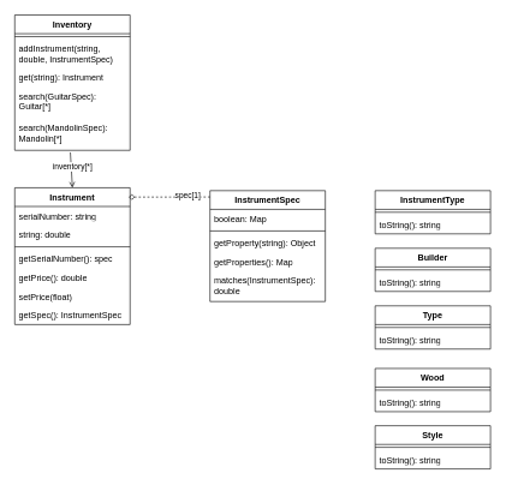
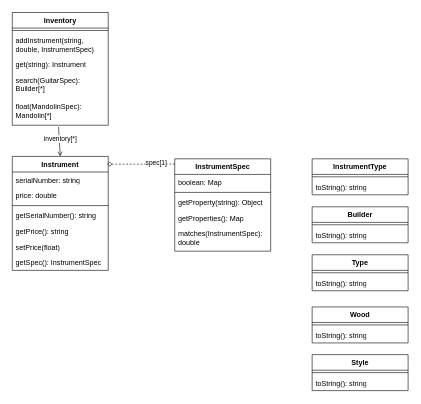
  <mxCell id="0" />
  <mxCell id="1" parent="0" />
  <mxCell id="2" value="Inventory" style="swimlane;fontStyle=1;align=center;verticalAlign=top;childLayout=stackLayout;horizontal=1;startSize=26;horizontalStack=0;resizeParent=1;resizeParentMax=0;resizeLast=0;collapsible=1;marginBottom=0;whiteSpace=wrap;html=1;" parent="1" vertex="1"><mxGeometry x="20" y="20" width="160" height="188" as="geometry" /></mxCell>
  <mxCell id="3" value="" style="line;strokeWidth=1;fillColor=none;align=left;verticalAlign=middle;spacingTop=-1;spacingLeft=3;spacingRight=3;rotatable=0;labelPosition=right;points=[];portConstraint=eastwest;strokeColor=inherit;" parent="2" vertex="1"><mxGeometry y="26" width="160" height="8" as="geometry" /></mxCell>
  <mxCell id="4" value="addInstrument(string, double, InstrumentSpec)" style="text;strokeColor=none;fillColor=none;align=left;verticalAlign=top;spacingLeft=4;spacingRight=4;overflow=hidden;rotatable=0;points=[[0,0.5],[1,0.5]];portConstraint=eastwest;whiteSpace=wrap;html=1;" parent="2" vertex="1"><mxGeometry y="34" width="160" height="40" as="geometry" /></mxCell>
  <mxCell id="5" value="get(string): Instrument" style="text;strokeColor=none;fillColor=none;align=left;verticalAlign=top;spacingLeft=4;spacingRight=4;overflow=hidden;rotatable=0;points=[[0,0.5],[1,0.5]];portConstraint=eastwest;whiteSpace=wrap;html=1;" parent="2" vertex="1"><mxGeometry y="74" width="160" height="26" as="geometry" /></mxCell>
- <mxCell id="6" value="search(GuitarSpec): Guitar[*]" style="text;strokeColor=none;fillColor=none;align=left;verticalAlign=top;spacingLeft=4;spacingRight=4;overflow=hidden;rotatable=0;points=[[0,0.5],[1,0.5]];portConstraint=eastwest;whiteSpace=wrap;html=1;" parent="2" vertex="1"><mxGeometry y="100" width="160" height="44" as="geometry" /></mxCell>
- <mxCell id="7" value="search(MandolinSpec): Mandolin[*]" style="text;strokeColor=none;fillColor=none;align=left;verticalAlign=top;spacingLeft=4;spacingRight=4;overflow=hidden;rotatable=0;points=[[0,0.5],[1,0.5]];portConstraint=eastwest;whiteSpace=wrap;html=1;" parent="2" vertex="1"><mxGeometry y="144" width="160" height="44" as="geometry" /></mxCell>
+ <mxCell id="6" value="search(GuitarSpec): Builder[*]" style="text;strokeColor=none;fillColor=none;align=left;verticalAlign=top;spacingLeft=4;spacingRight=4;overflow=hidden;rotatable=0;points=[[0,0.5],[1,0.5]];portConstraint=eastwest;whiteSpace=wrap;html=1;" parent="2" vertex="1"><mxGeometry y="100" width="160" height="44" as="geometry" /></mxCell>
+ <mxCell id="7" value="float(MandolinSpec): Mandolin[*]" style="text;strokeColor=none;fillColor=none;align=left;verticalAlign=top;spacingLeft=4;spacingRight=4;overflow=hidden;rotatable=0;points=[[0,0.5],[1,0.5]];portConstraint=eastwest;whiteSpace=wrap;html=1;" parent="2" vertex="1"><mxGeometry y="144" width="160" height="44" as="geometry" /></mxCell>
  <mxCell id="8" value="Builder" style="swimlane;fontStyle=1;align=center;verticalAlign=top;childLayout=stackLayout;horizontal=1;startSize=26;horizontalStack=0;resizeParent=1;resizeParentMax=0;resizeLast=0;collapsible=1;marginBottom=0;whiteSpace=wrap;html=1;" parent="1" vertex="1"><mxGeometry x="520" y="344" width="160" height="60" as="geometry" /></mxCell>
  <mxCell id="9" value="" style="line;strokeWidth=1;fillColor=none;align=left;verticalAlign=middle;spacingTop=-1;spacingLeft=3;spacingRight=3;rotatable=0;labelPosition=right;points=[];portConstraint=eastwest;strokeColor=inherit;" parent="8" vertex="1"><mxGeometry y="26" width="160" height="8" as="geometry" /></mxCell>
  <mxCell id="10" value="toString(): string" style="text;strokeColor=none;fillColor=none;align=left;verticalAlign=top;spacingLeft=4;spacingRight=4;overflow=hidden;rotatable=0;points=[[0,0.5],[1,0.5]];portConstraint=eastwest;whiteSpace=wrap;html=1;" parent="8" vertex="1"><mxGeometry y="34" width="160" height="26" as="geometry" /></mxCell>
  <mxCell id="11" value="Type" style="swimlane;fontStyle=1;align=center;verticalAlign=top;childLayout=stackLayout;horizontal=1;startSize=26;horizontalStack=0;resizeParent=1;resizeParentMax=0;resizeLast=0;collapsible=1;marginBottom=0;whiteSpace=wrap;html=1;" parent="1" vertex="1"><mxGeometry x="520" y="424" width="160" height="60" as="geometry" /></mxCell>
  <mxCell id="12" value="" style="line;strokeWidth=1;fillColor=none;align=left;verticalAlign=middle;spacingTop=-1;spacingLeft=3;spacingRight=3;rotatable=0;labelPosition=right;points=[];portConstraint=eastwest;strokeColor=inherit;" parent="11" vertex="1"><mxGeometry y="26" width="160" height="8" as="geometry" /></mxCell>
  <mxCell id="13" value="toString(): string" style="text;strokeColor=none;fillColor=none;align=left;verticalAlign=top;spacingLeft=4;spacingRight=4;overflow=hidden;rotatable=0;points=[[0,0.5],[1,0.5]];portConstraint=eastwest;whiteSpace=wrap;html=1;" parent="11" vertex="1"><mxGeometry y="34" width="160" height="26" as="geometry" /></mxCell>
  <mxCell id="14" value="Wood" style="swimlane;fontStyle=1;align=center;verticalAlign=top;childLayout=stackLayout;horizontal=1;startSize=26;horizontalStack=0;resizeParent=1;resizeParentMax=0;resizeLast=0;collapsible=1;marginBottom=0;whiteSpace=wrap;html=1;" parent="1" vertex="1"><mxGeometry x="520" y="511" width="160" height="60" as="geometry" /></mxCell>
  <mxCell id="15" value="" style="line;strokeWidth=1;fillColor=none;align=left;verticalAlign=middle;spacingTop=-1;spacingLeft=3;spacingRight=3;rotatable=0;labelPosition=right;points=[];portConstraint=eastwest;strokeColor=inherit;" parent="14" vertex="1"><mxGeometry y="26" width="160" height="8" as="geometry" /></mxCell>
  <mxCell id="16" value="toString(): string" style="text;strokeColor=none;fillColor=none;align=left;verticalAlign=top;spacingLeft=4;spacingRight=4;overflow=hidden;rotatable=0;points=[[0,0.5],[1,0.5]];portConstraint=eastwest;whiteSpace=wrap;html=1;" parent="14" vertex="1"><mxGeometry y="34" width="160" height="26" as="geometry" /></mxCell>
  <mxCell id="17" value="Instrument" style="swimlane;fontStyle=1;align=center;verticalAlign=top;childLayout=stackLayout;horizontal=1;startSize=26;horizontalStack=0;resizeParent=1;resizeParentMax=0;resizeLast=0;collapsible=1;marginBottom=0;whiteSpace=wrap;html=1;" parent="1" vertex="1"><mxGeometry x="20" y="260" width="160" height="190" as="geometry" /></mxCell>
  <mxCell id="18" value="serialNumber: string" style="text;strokeColor=none;fillColor=none;align=left;verticalAlign=top;spacingLeft=4;spacingRight=4;overflow=hidden;rotatable=0;points=[[0,0.5],[1,0.5]];portConstraint=eastwest;whiteSpace=wrap;html=1;" parent="17" vertex="1"><mxGeometry y="26" width="160" height="26" as="geometry" /></mxCell>
- <mxCell id="19" value="string: double" style="text;strokeColor=none;fillColor=none;align=left;verticalAlign=top;spacingLeft=4;spacingRight=4;overflow=hidden;rotatable=0;points=[[0,0.5],[1,0.5]];portConstraint=eastwest;whiteSpace=wrap;html=1;" parent="17" vertex="1"><mxGeometry y="52" width="160" height="26" as="geometry" /></mxCell>
+ <mxCell id="19" value="price: double" style="text;strokeColor=none;fillColor=none;align=left;verticalAlign=top;spacingLeft=4;spacingRight=4;overflow=hidden;rotatable=0;points=[[0,0.5],[1,0.5]];portConstraint=eastwest;whiteSpace=wrap;html=1;" parent="17" vertex="1"><mxGeometry y="52" width="160" height="26" as="geometry" /></mxCell>
  <mxCell id="20" value="" style="line;strokeWidth=1;fillColor=none;align=left;verticalAlign=middle;spacingTop=-1;spacingLeft=3;spacingRight=3;rotatable=0;labelPosition=right;points=[];portConstraint=eastwest;strokeColor=inherit;" parent="17" vertex="1"><mxGeometry y="78" width="160" height="8" as="geometry" /></mxCell>
- <mxCell id="21" value="getSerialNumber(): spec" style="text;strokeColor=none;fillColor=none;align=left;verticalAlign=top;spacingLeft=4;spacingRight=4;overflow=hidden;rotatable=0;points=[[0,0.5],[1,0.5]];portConstraint=eastwest;whiteSpace=wrap;html=1;" parent="17" vertex="1"><mxGeometry y="86" width="160" height="26" as="geometry" /></mxCell>
- <mxCell id="22" value="getPrice(): double" style="text;strokeColor=none;fillColor=none;align=left;verticalAlign=top;spacingLeft=4;spacingRight=4;overflow=hidden;rotatable=0;points=[[0,0.5],[1,0.5]];portConstraint=eastwest;whiteSpace=wrap;html=1;" parent="17" vertex="1"><mxGeometry y="112" width="160" height="26" as="geometry" /></mxCell>
+ <mxCell id="21" value="getSerialNumber(): string" style="text;strokeColor=none;fillColor=none;align=left;verticalAlign=top;spacingLeft=4;spacingRight=4;overflow=hidden;rotatable=0;points=[[0,0.5],[1,0.5]];portConstraint=eastwest;whiteSpace=wrap;html=1;" parent="17" vertex="1"><mxGeometry y="86" width="160" height="26" as="geometry" /></mxCell>
+ <mxCell id="22" value="getPrice(): string" style="text;strokeColor=none;fillColor=none;align=left;verticalAlign=top;spacingLeft=4;spacingRight=4;overflow=hidden;rotatable=0;points=[[0,0.5],[1,0.5]];portConstraint=eastwest;whiteSpace=wrap;html=1;" parent="17" vertex="1"><mxGeometry y="112" width="160" height="26" as="geometry" /></mxCell>
  <mxCell id="23" value="setPrice(float)" style="text;strokeColor=none;fillColor=none;align=left;verticalAlign=top;spacingLeft=4;spacingRight=4;overflow=hidden;rotatable=0;points=[[0,0.5],[1,0.5]];portConstraint=eastwest;whiteSpace=wrap;html=1;" parent="17" vertex="1"><mxGeometry y="138" width="160" height="26" as="geometry" /></mxCell>
  <mxCell id="24" value="getSpec(): InstrumentSpec" style="text;strokeColor=none;fillColor=none;align=left;verticalAlign=top;spacingLeft=4;spacingRight=4;overflow=hidden;rotatable=0;points=[[0,0.5],[1,0.5]];portConstraint=eastwest;whiteSpace=wrap;html=1;" parent="17" vertex="1"><mxGeometry y="164" width="160" height="26" as="geometry" /></mxCell>
  <mxCell id="25" value="" style="endArrow=open;html=1;rounded=0;exitX=0.482;exitY=1.064;exitDx=0;exitDy=0;exitPerimeter=0;entryX=0.5;entryY=0;entryDx=0;entryDy=0;endFill=0;" parent="1" source="7" target="17" edge="1"><mxGeometry width="50" height="50" relative="1" as="geometry"><mxPoint x="330" y="470" as="sourcePoint" /><mxPoint x="380" y="420" as="targetPoint" /></mxGeometry></mxCell>
  <mxCell id="26" value="inventory[*]" style="edgeLabel;html=1;align=center;verticalAlign=middle;resizable=0;points=[];" parent="25" vertex="1" connectable="0"><mxGeometry x="0.086" y="-3" relative="1" as="geometry"><mxPoint x="4" y="-7" as="offset" /></mxGeometry></mxCell>
  <mxCell id="27" value="Style" style="swimlane;fontStyle=1;align=center;verticalAlign=top;childLayout=stackLayout;horizontal=1;startSize=26;horizontalStack=0;resizeParent=1;resizeParentMax=0;resizeLast=0;collapsible=1;marginBottom=0;whiteSpace=wrap;html=1;" parent="1" vertex="1"><mxGeometry x="520" y="590.5" width="160" height="60" as="geometry" /></mxCell>
  <mxCell id="28" value="" style="line;strokeWidth=1;fillColor=none;align=left;verticalAlign=middle;spacingTop=-1;spacingLeft=3;spacingRight=3;rotatable=0;labelPosition=right;points=[];portConstraint=eastwest;strokeColor=inherit;" parent="27" vertex="1"><mxGeometry y="26" width="160" height="8" as="geometry" /></mxCell>
  <mxCell id="29" value="toString(): string" style="text;strokeColor=none;fillColor=none;align=left;verticalAlign=top;spacingLeft=4;spacingRight=4;overflow=hidden;rotatable=0;points=[[0,0.5],[1,0.5]];portConstraint=eastwest;whiteSpace=wrap;html=1;" parent="27" vertex="1"><mxGeometry y="34" width="160" height="26" as="geometry" /></mxCell>
  <mxCell id="30" value="InstrumentSpec" style="swimlane;fontStyle=1;align=center;verticalAlign=top;childLayout=stackLayout;horizontal=1;startSize=26;horizontalStack=0;resizeParent=1;resizeParentMax=0;resizeLast=0;collapsible=1;marginBottom=0;whiteSpace=wrap;html=1;" parent="1" vertex="1"><mxGeometry x="290.86" y="264" width="160" height="154" as="geometry" /></mxCell>
  <mxCell id="31" value="boolean: Map" style="text;strokeColor=none;fillColor=none;align=left;verticalAlign=top;spacingLeft=4;spacingRight=4;overflow=hidden;rotatable=0;points=[[0,0.5],[1,0.5]];portConstraint=eastwest;whiteSpace=wrap;html=1;" parent="30" vertex="1"><mxGeometry y="26" width="160" height="26" as="geometry" /></mxCell>
  <mxCell id="32" value="" style="line;strokeWidth=1;fillColor=none;align=left;verticalAlign=middle;spacingTop=-1;spacingLeft=3;spacingRight=3;rotatable=0;labelPosition=right;points=[];portConstraint=eastwest;strokeColor=inherit;" parent="30" vertex="1"><mxGeometry y="52" width="160" height="8" as="geometry" /></mxCell>
  <mxCell id="33" value="getProperty(string): Object" style="text;strokeColor=none;fillColor=none;align=left;verticalAlign=top;spacingLeft=4;spacingRight=4;overflow=hidden;rotatable=0;points=[[0,0.5],[1,0.5]];portConstraint=eastwest;whiteSpace=wrap;html=1;" parent="30" vertex="1"><mxGeometry y="60" width="160" height="26" as="geometry" /></mxCell>
  <mxCell id="34" value="getProperties(): Map" style="text;strokeColor=none;fillColor=none;align=left;verticalAlign=top;spacingLeft=4;spacingRight=4;overflow=hidden;rotatable=0;points=[[0,0.5],[1,0.5]];portConstraint=eastwest;whiteSpace=wrap;html=1;" parent="30" vertex="1"><mxGeometry y="86" width="160" height="26" as="geometry" /></mxCell>
  <mxCell id="35" value="matches(InstrumentSpec): double" style="text;strokeColor=none;fillColor=none;align=left;verticalAlign=top;spacingLeft=4;spacingRight=4;overflow=hidden;rotatable=0;points=[[0,0.5],[1,0.5]];portConstraint=eastwest;whiteSpace=wrap;html=1;" parent="30" vertex="1"><mxGeometry y="112" width="160" height="42" as="geometry" /></mxCell>
  <mxCell id="36" value="" style="endArrow=none;html=1;rounded=0;exitX=0.989;exitY=0.068;exitDx=0;exitDy=0;exitPerimeter=0;entryX=0.018;entryY=0.057;entryDx=0;entryDy=0;entryPerimeter=0;edgeStyle=orthogonalEdgeStyle;startArrow=diamond;startFill=0;endFill=0;dashed=1;" parent="1" source="17" target="30" edge="1"><mxGeometry width="50" height="50" relative="1" as="geometry"><mxPoint x="480" y="410" as="sourcePoint" /><mxPoint x="530" y="360" as="targetPoint" /></mxGeometry></mxCell>
  <mxCell id="37" value="spec[1]" style="edgeLabel;html=1;align=center;verticalAlign=middle;resizable=0;points=[];" parent="36" vertex="1" connectable="0"><mxGeometry x="0.805" y="2" relative="1" as="geometry"><mxPoint x="-23" as="offset" /></mxGeometry></mxCell>
  <mxCell id="38" value="InstrumentType" style="swimlane;fontStyle=1;align=center;verticalAlign=top;childLayout=stackLayout;horizontal=1;startSize=26;horizontalStack=0;resizeParent=1;resizeParentMax=0;resizeLast=0;collapsible=1;marginBottom=0;whiteSpace=wrap;html=1;" parent="1" vertex="1"><mxGeometry x="520" y="264" width="160" height="60" as="geometry" /></mxCell>
  <mxCell id="39" value="" style="line;strokeWidth=1;fillColor=none;align=left;verticalAlign=middle;spacingTop=-1;spacingLeft=3;spacingRight=3;rotatable=0;labelPosition=right;points=[];portConstraint=eastwest;strokeColor=inherit;" parent="38" vertex="1"><mxGeometry y="26" width="160" height="8" as="geometry" /></mxCell>
  <mxCell id="40" value="toString(): string" style="text;strokeColor=none;fillColor=none;align=left;verticalAlign=top;spacingLeft=4;spacingRight=4;overflow=hidden;rotatable=0;points=[[0,0.5],[1,0.5]];portConstraint=eastwest;whiteSpace=wrap;html=1;" parent="38" vertex="1"><mxGeometry y="34" width="160" height="26" as="geometry" /></mxCell>
